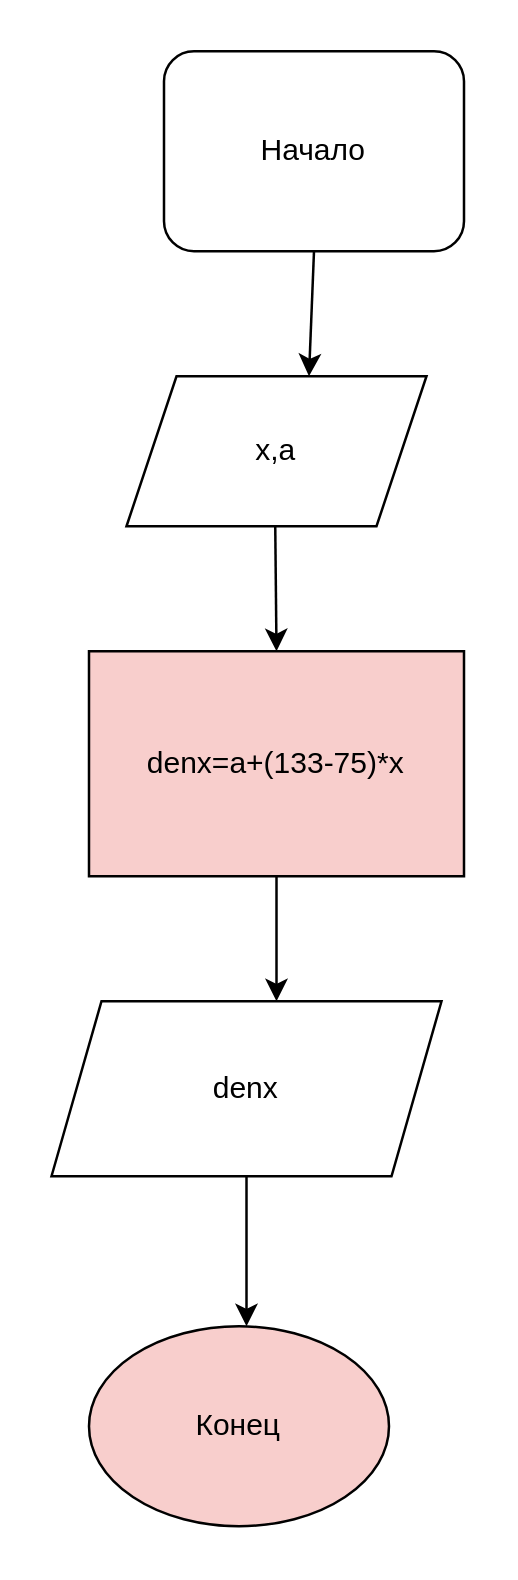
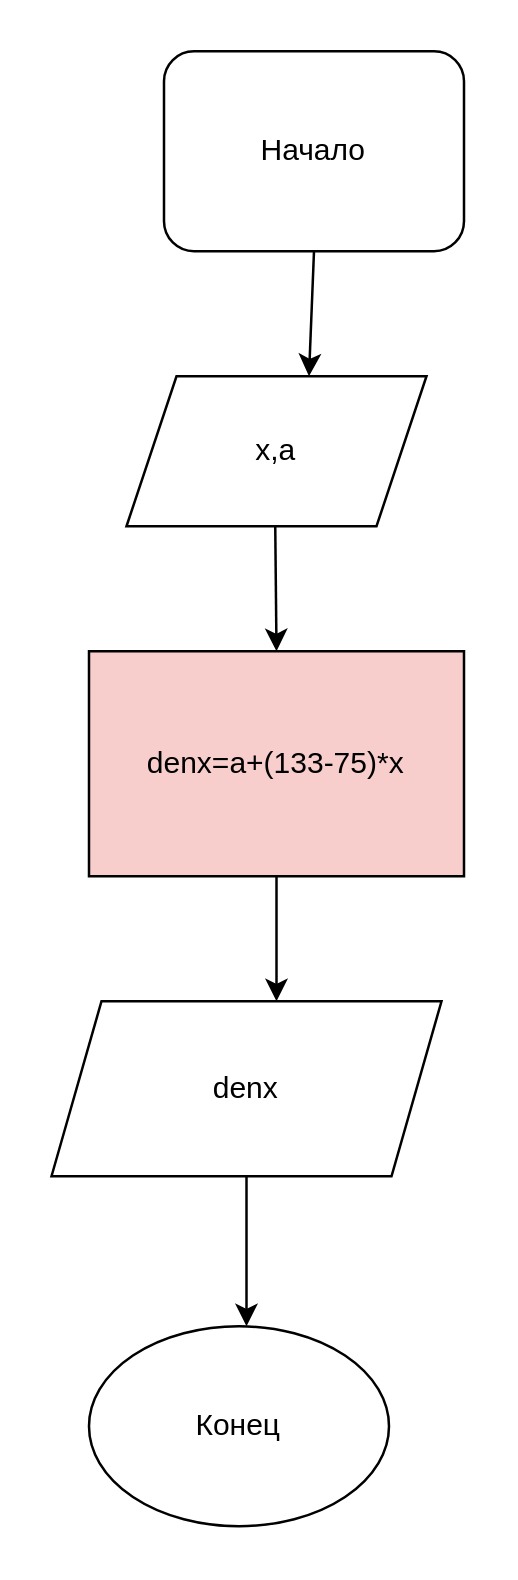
  <mxCell id="0" />
  <mxCell id="1" parent="0" />
  <mxCell id="2" value="Начало" style="whiteSpace=wrap;html=1;rounded=1;" parent="1" vertex="1"><mxGeometry x="65" y="20" width="120" height="80" as="geometry" /></mxCell>
  <mxCell id="3" value="" style="endArrow=classic;html=1;rounded=0;exitX=0.5;exitY=1;exitDx=0;exitDy=0;" parent="1" edge="1" source="2"><mxGeometry width="50" height="50" relative="1" as="geometry"><mxPoint x="120" y="110" as="sourcePoint" /><mxPoint x="123" y="150" as="targetPoint" /></mxGeometry></mxCell>
  <mxCell id="4" value="x,a" style="shape=parallelogram;perimeter=parallelogramPerimeter;whiteSpace=wrap;html=1;fixedSize=1;" parent="1" vertex="1"><mxGeometry x="50" y="150" width="120" height="60" as="geometry" /></mxCell>
  <mxCell id="5" value="" style="endArrow=classic;html=1;rounded=0;" parent="1" edge="1"><mxGeometry width="50" height="50" relative="1" as="geometry"><mxPoint x="109.5" y="210" as="sourcePoint" /><mxPoint x="110" y="260" as="targetPoint" /><Array as="points" /></mxGeometry></mxCell>
- <mxCell id="6" value="Конец" style="ellipse;whiteSpace=wrap;html=1;fillColor=#f8cecc;" parent="1" vertex="1"><mxGeometry x="35" y="530" width="120" height="80" as="geometry" /></mxCell>
+ <mxCell id="6" value="Конец" style="ellipse;whiteSpace=wrap;html=1;" parent="1" vertex="1"><mxGeometry x="35" y="530" width="120" height="80" as="geometry" /></mxCell>
  <mxCell id="7" value="" style="endArrow=classic;html=1;rounded=0;exitX=0.5;exitY=1;exitDx=0;exitDy=0;" parent="1" source="10" edge="1"><mxGeometry width="50" height="50" relative="1" as="geometry"><mxPoint x="110" y="680" as="sourcePoint" /><mxPoint x="98" y="530" as="targetPoint" /></mxGeometry></mxCell>
  <mxCell id="8" value="" style="endArrow=classic;html=1;rounded=0;exitX=0.5;exitY=1;exitDx=0;exitDy=0;" parent="1" source="9" edge="1"><mxGeometry width="50" height="50" relative="1" as="geometry"><mxPoint x="130" y="460" as="sourcePoint" /><mxPoint x="110" y="400" as="targetPoint" /><Array as="points" /></mxGeometry></mxCell>
  <mxCell id="9" value="denx=a+(133-75)*x" style="rounded=0;whiteSpace=wrap;html=1;fillColor=#f8cecc;" parent="1" vertex="1"><mxGeometry x="35" y="260" width="150" height="90" as="geometry" /></mxCell>
  <mxCell id="10" value="denx" style="shape=parallelogram;perimeter=parallelogramPerimeter;whiteSpace=wrap;html=1;fixedSize=1;" parent="1" vertex="1"><mxGeometry x="20" y="400" width="156" height="70" as="geometry" /></mxCell>
